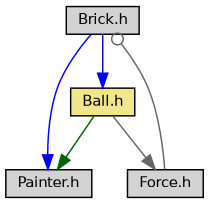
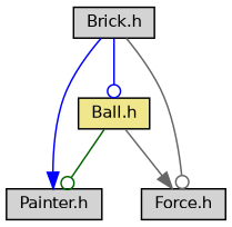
  digraph {
    node [color=black fillcolor=lightgrey fontname=Helvetica fontsize=10 shape=record style=filled]
    edge [arrowhead=normal color=blue fontname=Helvetica fontsize=10 labelfontname=Helvetica labelfontsize=10 style=solid]
    n1 [fontcolor=black height=0.2 label="Brick.h" width=0.4]
    n2 [height=0.2 label="Painter.h" width=0.4]
    n3 [height=0.2 label="Force.h" width=0.4]
    n4 [fillcolor=khaki height=0.2 label="Ball.h" width=0.4]
    n1 -> n2
-   n3 -> n1 [arrowhead=odot color=gray40]
-   n1 -> n4
-   n4 -> n2 [color=darkgreen]
+   n1 -> n3 [arrowhead=odot color=gray40]
+   n1 -> n4 [arrowhead=odot]
+   n4 -> n2 [arrowhead=odot color=darkgreen]
    n4 -> n3 [color=gray40]
  }
